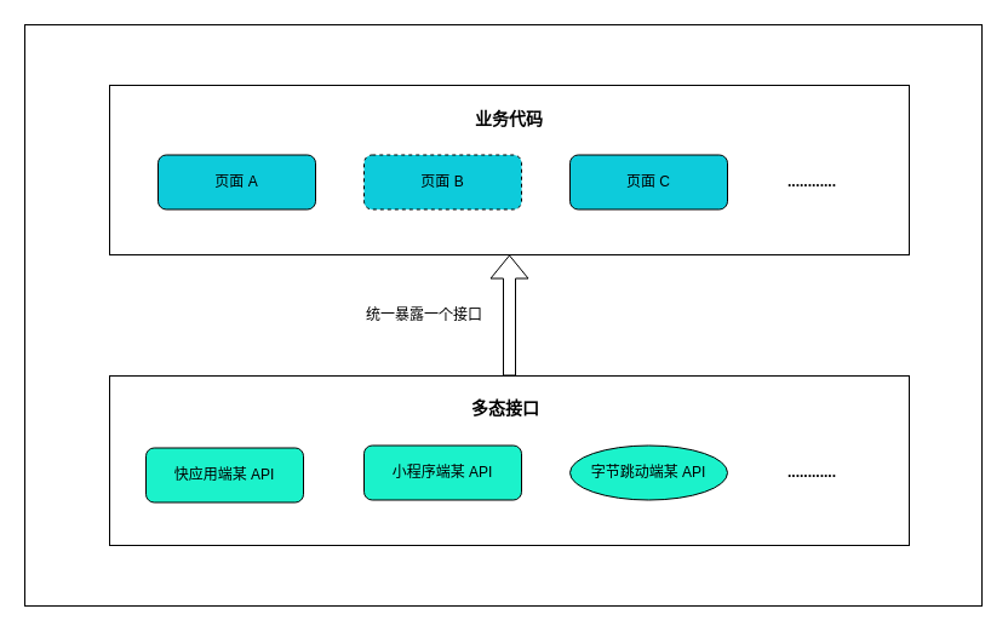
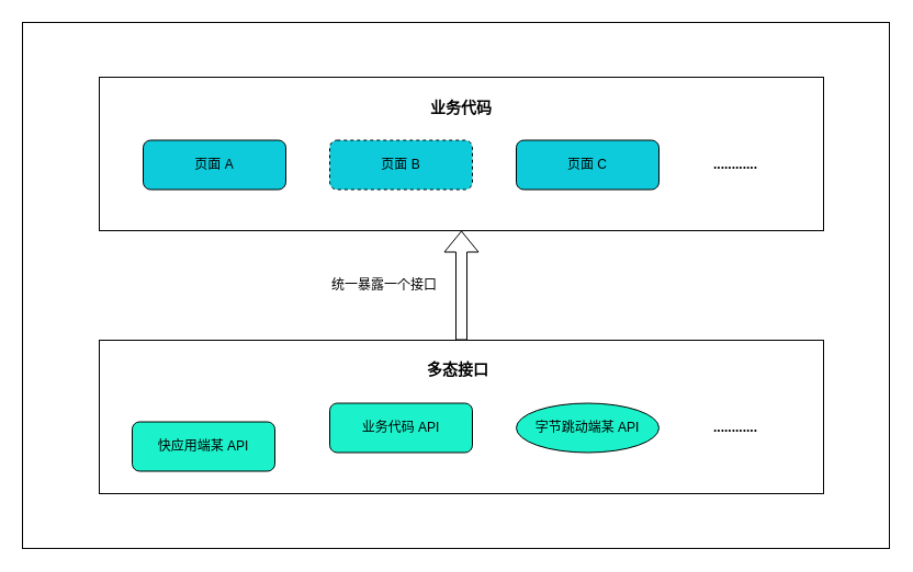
  <mxCell id="0" />
  <mxCell id="1" parent="0" />
  <mxCell id="2" value="" style="rounded=0;whiteSpace=wrap;html=1;" vertex="1" parent="1"><mxGeometry x="20" y="20" width="790" height="480" as="geometry" /></mxCell>
  <mxCell id="3" style="edgeStyle=orthogonalEdgeStyle;rounded=0;orthogonalLoop=1;jettySize=auto;html=1;exitX=0.5;exitY=0;exitDx=0;exitDy=0;entryX=0.5;entryY=1;entryDx=0;entryDy=0;shape=flexArrow;" edge="1" parent="1" source="4" target="9"><mxGeometry relative="1" as="geometry" /></mxCell>
  <mxCell id="4" value="" style="rounded=0;whiteSpace=wrap;html=1;" vertex="1" parent="1"><mxGeometry x="90" y="310" width="660" height="140" as="geometry" /></mxCell>
  <mxCell id="5" value="&lt;span style=&quot;font-family: &amp;#34;helvetica&amp;#34;&quot;&gt;字节跳动端某 API&lt;/span&gt;" style="ellipse;whiteSpace=wrap;html=1;fillColor=#1BF2CB;" vertex="1" parent="1"><mxGeometry x="470" y="367.5" width="130" height="45" as="geometry" /></mxCell>
  <mxCell id="6" value="&lt;b&gt;............&lt;/b&gt;" style="text;html=1;strokeColor=none;fillColor=none;align=center;verticalAlign=middle;whiteSpace=wrap;rounded=0;" vertex="1" parent="1"><mxGeometry x="650" y="380" width="40" height="20" as="geometry" /></mxCell>
- <mxCell id="7" value="&lt;span style=&quot;font-family: &amp;#34;helvetica&amp;#34;&quot;&gt;小程序端某 API&lt;/span&gt;" style="rounded=1;whiteSpace=wrap;html=1;fillColor=#1BF2CB;" vertex="1" parent="1"><mxGeometry x="300" y="367.5" width="130" height="45" as="geometry" /></mxCell>
- <mxCell id="8" value="&lt;span style=&quot;color: rgb(0 , 0 , 0) ; font-family: &amp;#34;helvetica&amp;#34; ; font-size: 12px ; font-style: normal ; font-weight: 400 ; letter-spacing: normal ; text-align: center ; text-indent: 0px ; text-transform: none ; word-spacing: 0px ; display: inline ; float: none ; background-color: rgb(27 , 242 , 203)&quot;&gt;快应用端某 API&lt;/span&gt;" style="rounded=1;whiteSpace=wrap;html=1;fillColor=#1BF2CB;" vertex="1" parent="1"><mxGeometry x="120" y="369.5" width="130" height="45" as="geometry" /></mxCell>
+ <mxCell id="7" value="&lt;span style=&quot;font-family: &amp;#34;helvetica&amp;#34;&quot;&gt;业务代码 API&lt;/span&gt;" style="rounded=1;whiteSpace=wrap;html=1;fillColor=#1BF2CB;" vertex="1" parent="1"><mxGeometry x="300" y="367.5" width="130" height="45" as="geometry" /></mxCell>
+ <mxCell id="8" value="&lt;span style=&quot;color: rgb(0 , 0 , 0) ; font-family: &amp;#34;helvetica&amp;#34; ; font-size: 12px ; font-style: normal ; font-weight: 400 ; letter-spacing: normal ; text-align: center ; text-indent: 0px ; text-transform: none ; word-spacing: 0px ; display: inline ; float: none ; background-color: rgb(27 , 242 , 203)&quot;&gt;快应用端某 API&lt;/span&gt;" style="rounded=1;whiteSpace=wrap;html=1;fillColor=#1BF2CB;" vertex="1" parent="1"><mxGeometry x="120" y="384.5" width="130" height="45" as="geometry" /></mxCell>
  <mxCell id="9" value="" style="rounded=0;whiteSpace=wrap;html=1;" vertex="1" parent="1"><mxGeometry x="90" y="70" width="660" height="140" as="geometry" /></mxCell>
  <mxCell id="10" value="&lt;font style=&quot;font-size: 14px&quot;&gt;&lt;b&gt;业务代码&lt;/b&gt;&lt;/font&gt;" style="text;html=1;strokeColor=none;fillColor=none;align=center;verticalAlign=middle;whiteSpace=wrap;rounded=0;" vertex="1" parent="1"><mxGeometry x="365" y="90" width="110" height="15" as="geometry" /></mxCell>
  <mxCell id="11" value="&lt;font style=&quot;font-size: 14px&quot;&gt;&lt;b&gt;多态接口&lt;/b&gt;&lt;/font&gt;" style="text;html=1;strokeColor=none;fillColor=none;align=center;verticalAlign=middle;whiteSpace=wrap;rounded=0;" vertex="1" parent="1"><mxGeometry x="362" y="329" width="110" height="15" as="geometry" /></mxCell>
  <mxCell id="12" value="&lt;span style=&quot;font-family: &amp;#34;helvetica&amp;#34;&quot;&gt;页面 A&lt;/span&gt;" style="rounded=1;whiteSpace=wrap;html=1;fillColor=#0DCBDB;" vertex="1" parent="1"><mxGeometry x="130" y="127.5" width="130" height="45" as="geometry" /></mxCell>
  <mxCell id="13" value="&lt;span style=&quot;font-family: &amp;#34;helvetica&amp;#34;&quot;&gt;页面 B&lt;/span&gt;" style="rounded=1;whiteSpace=wrap;html=1;fillColor=#0DCBDB;dashed=1;" vertex="1" parent="1"><mxGeometry x="300" y="127.5" width="130" height="45" as="geometry" /></mxCell>
  <mxCell id="14" value="&lt;span style=&quot;font-family: &amp;#34;helvetica&amp;#34;&quot;&gt;页面 C&lt;/span&gt;" style="rounded=1;whiteSpace=wrap;html=1;fillColor=#0DCBDB;" vertex="1" parent="1"><mxGeometry x="470" y="127.5" width="130" height="45" as="geometry" /></mxCell>
  <mxCell id="15" value="&lt;b&gt;............&lt;/b&gt;" style="text;html=1;strokeColor=none;fillColor=none;align=center;verticalAlign=middle;whiteSpace=wrap;rounded=0;" vertex="1" parent="1"><mxGeometry x="650" y="140" width="40" height="20" as="geometry" /></mxCell>
  <mxCell id="16" value="统一暴露一个接口" style="text;html=1;strokeColor=none;fillColor=none;align=center;verticalAlign=middle;whiteSpace=wrap;rounded=0;" vertex="1" parent="1"><mxGeometry x="300" y="250" width="100" height="20" as="geometry" /></mxCell>
